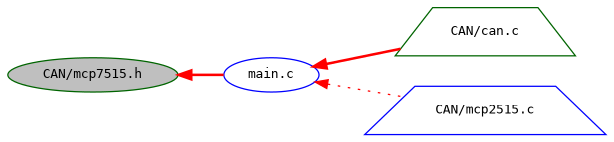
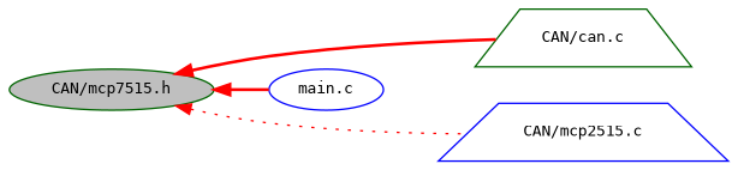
  digraph {
    fontname="DejaVu Sans Mono"
    rankdir=LR
    node [color=darkgreen fillcolor=white fontname="DejaVu Sans Mono" fontsize=10 shape=ellipse style=filled]
    edge [color=red dir=back fontname="DejaVu Sans Mono" fontsize=10 labelfontname=Helvetica labelfontsize=10 style=bold]
    n1 [fillcolor=grey75 fontcolor=black height=0.2 label="CAN/mcp7515.h" width=0.4]
    n2 [height=0.2 label="CAN/can.c" shape=trapezium width=0.4]
    n3 [color=blue height=0.2 label="CAN/mcp2515.c" shape=trapezium width=0.4]
    n4 [color=blue height=0.2 label="main.c" width=0.4]
-   n4 -> n2
-   n4 -> n3 [style=dotted]
+   n1 -> n2
+   n1 -> n3 [style=dotted]
    n1 -> n4
  }
